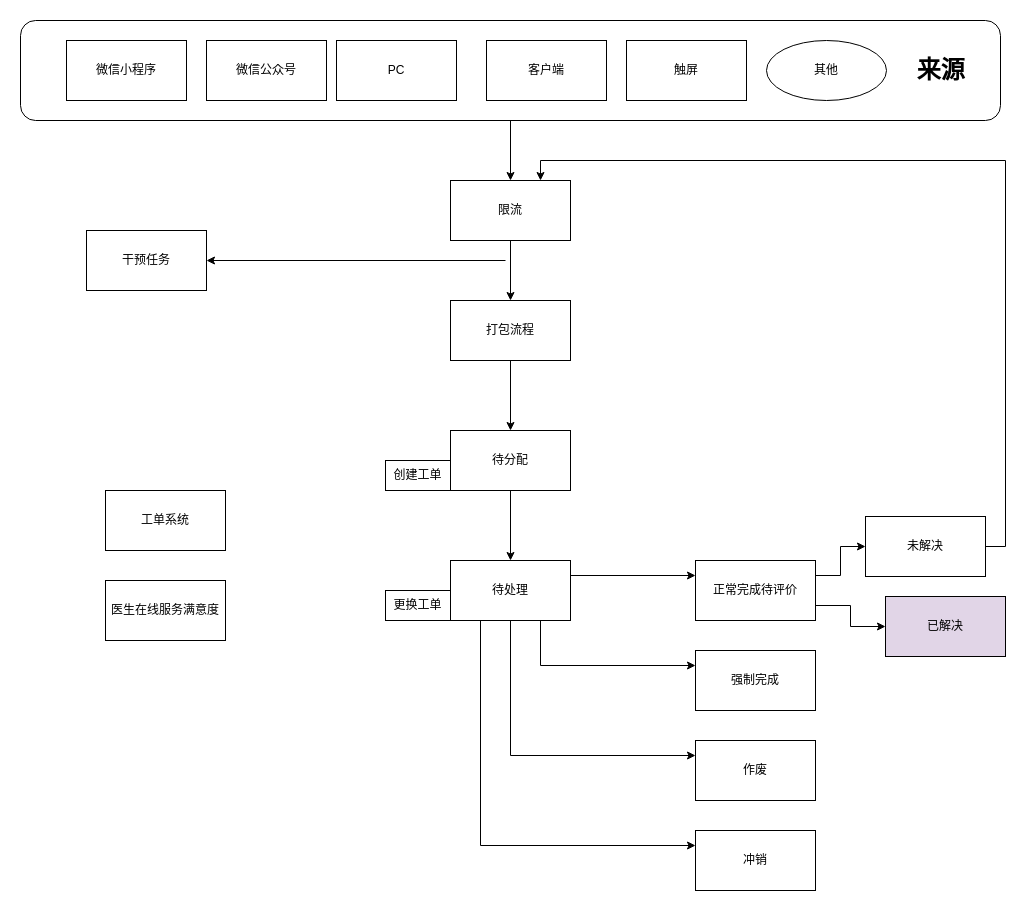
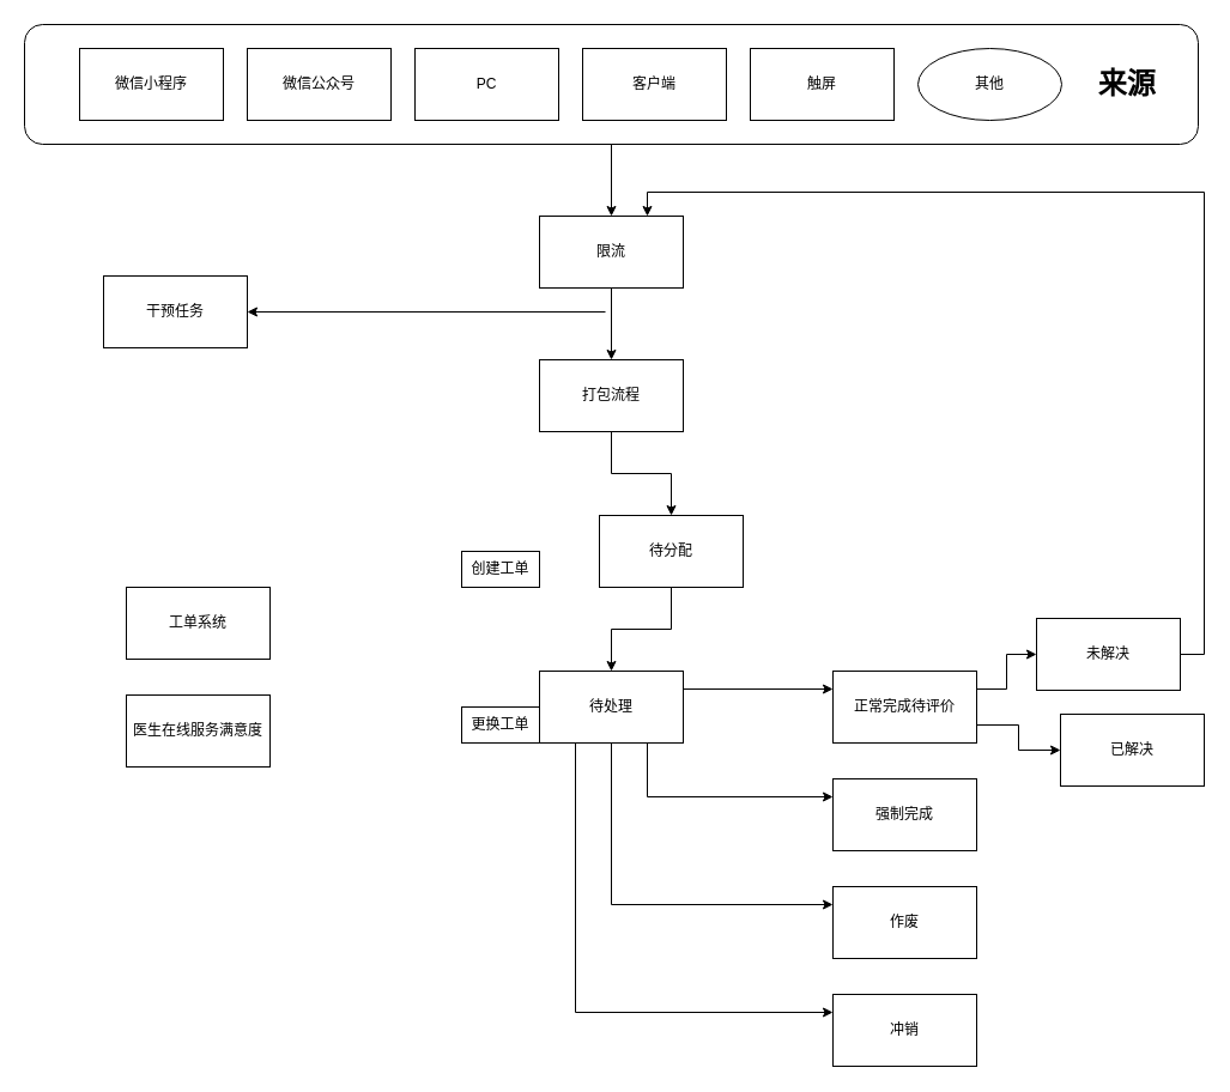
  <mxCell id="0" />
  <mxCell id="1" parent="0" />
  <mxCell id="2" style="edgeStyle=orthogonalEdgeStyle;rounded=0;orthogonalLoop=1;jettySize=auto;html=1;entryX=0.5;entryY=0;entryDx=0;entryDy=0;" parent="1" source="3" target="10" edge="1"><mxGeometry relative="1" as="geometry" /></mxCell>
  <mxCell id="3" value="&lt;h1&gt;来源&amp;nbsp; &amp;nbsp; &amp;nbsp;&lt;/h1&gt;" style="rounded=1;whiteSpace=wrap;html=1;align=right;" parent="1" vertex="1"><mxGeometry x="20" y="20" width="980" height="100" as="geometry" /></mxCell>
  <mxCell id="4" value="微信小程序" style="rounded=0;whiteSpace=wrap;html=1;" parent="1" vertex="1"><mxGeometry x="66" y="40" width="120" height="60" as="geometry" /></mxCell>
  <mxCell id="5" value="微信公众号" style="rounded=0;whiteSpace=wrap;html=1;" parent="1" vertex="1"><mxGeometry x="206" y="40" width="120" height="60" as="geometry" /></mxCell>
- <mxCell id="6" value="PC" style="rounded=0;whiteSpace=wrap;html=1;" parent="1" vertex="1"><mxGeometry x="336" y="40" width="120" height="60" as="geometry" /></mxCell>
+ <mxCell id="6" value="PC" style="rounded=0;whiteSpace=wrap;html=1;" parent="1" vertex="1"><mxGeometry x="346" y="40" width="120" height="60" as="geometry" /></mxCell>
  <mxCell id="7" value="客户端" style="rounded=0;whiteSpace=wrap;html=1;" parent="1" vertex="1"><mxGeometry x="486" y="40" width="120" height="60" as="geometry" /></mxCell>
  <mxCell id="8" value="触屏" style="rounded=0;whiteSpace=wrap;html=1;" parent="1" vertex="1"><mxGeometry x="626" y="40" width="120" height="60" as="geometry" /></mxCell>
  <mxCell id="9" style="edgeStyle=orthogonalEdgeStyle;rounded=0;orthogonalLoop=1;jettySize=auto;html=1;exitX=0.5;exitY=1;exitDx=0;exitDy=0;" parent="1" source="10" target="12" edge="1"><mxGeometry relative="1" as="geometry" /></mxCell>
  <mxCell id="10" value="限流" style="rounded=0;whiteSpace=wrap;html=1;" parent="1" vertex="1"><mxGeometry x="450" y="180" width="120" height="60" as="geometry" /></mxCell>
  <mxCell id="11" style="edgeStyle=orthogonalEdgeStyle;rounded=0;orthogonalLoop=1;jettySize=auto;html=1;exitX=0.5;exitY=1;exitDx=0;exitDy=0;entryX=0.5;entryY=0;entryDx=0;entryDy=0;" parent="1" source="12" target="14" edge="1"><mxGeometry relative="1" as="geometry" /></mxCell>
  <mxCell id="12" value="打包流程" style="rounded=0;whiteSpace=wrap;html=1;" parent="1" vertex="1"><mxGeometry x="450" y="300" width="120" height="60" as="geometry" /></mxCell>
  <mxCell id="13" style="edgeStyle=orthogonalEdgeStyle;rounded=0;orthogonalLoop=1;jettySize=auto;html=1;exitX=0.5;exitY=1;exitDx=0;exitDy=0;entryX=0.5;entryY=0;entryDx=0;entryDy=0;" parent="1" source="14" target="19" edge="1"><mxGeometry relative="1" as="geometry" /></mxCell>
- <mxCell id="14" value="待分配" style="rounded=0;whiteSpace=wrap;html=1;" parent="1" vertex="1"><mxGeometry x="450" y="430" width="120" height="60" as="geometry" /></mxCell>
+ <mxCell id="14" value="待分配" style="rounded=0;whiteSpace=wrap;html=1;" parent="1" vertex="1"><mxGeometry x="500" y="430" width="120" height="60" as="geometry" /></mxCell>
  <mxCell id="15" style="edgeStyle=orthogonalEdgeStyle;rounded=0;orthogonalLoop=1;jettySize=auto;html=1;exitX=1;exitY=0.25;exitDx=0;exitDy=0;entryX=0;entryY=0.25;entryDx=0;entryDy=0;" parent="1" source="19" target="22" edge="1"><mxGeometry relative="1" as="geometry" /></mxCell>
  <mxCell id="16" style="edgeStyle=orthogonalEdgeStyle;rounded=0;orthogonalLoop=1;jettySize=auto;html=1;exitX=0.75;exitY=1;exitDx=0;exitDy=0;entryX=0;entryY=0.25;entryDx=0;entryDy=0;" parent="1" source="19" target="23" edge="1"><mxGeometry relative="1" as="geometry" /></mxCell>
  <mxCell id="17" style="edgeStyle=orthogonalEdgeStyle;rounded=0;orthogonalLoop=1;jettySize=auto;html=1;exitX=0.5;exitY=1;exitDx=0;exitDy=0;entryX=0;entryY=0.25;entryDx=0;entryDy=0;" parent="1" source="19" target="27" edge="1"><mxGeometry relative="1" as="geometry" /></mxCell>
  <mxCell id="18" style="edgeStyle=orthogonalEdgeStyle;rounded=0;orthogonalLoop=1;jettySize=auto;html=1;exitX=0.25;exitY=1;exitDx=0;exitDy=0;entryX=0;entryY=0.25;entryDx=0;entryDy=0;" parent="1" source="19" target="28" edge="1"><mxGeometry relative="1" as="geometry" /></mxCell>
  <mxCell id="19" value="待处理" style="rounded=0;whiteSpace=wrap;html=1;" parent="1" vertex="1"><mxGeometry x="450" y="560" width="120" height="60" as="geometry" /></mxCell>
  <mxCell id="20" style="edgeStyle=orthogonalEdgeStyle;rounded=0;orthogonalLoop=1;jettySize=auto;html=1;exitX=1;exitY=0.25;exitDx=0;exitDy=0;entryX=0;entryY=0.5;entryDx=0;entryDy=0;" parent="1" source="22" target="25" edge="1"><mxGeometry relative="1" as="geometry" /></mxCell>
  <mxCell id="21" style="edgeStyle=orthogonalEdgeStyle;rounded=0;orthogonalLoop=1;jettySize=auto;html=1;exitX=1;exitY=0.75;exitDx=0;exitDy=0;entryX=0;entryY=0.5;entryDx=0;entryDy=0;" parent="1" source="22" target="26" edge="1"><mxGeometry relative="1" as="geometry" /></mxCell>
  <mxCell id="22" value="正常完成待评价" style="rounded=0;whiteSpace=wrap;html=1;" parent="1" vertex="1"><mxGeometry x="695" y="560" width="120" height="60" as="geometry" /></mxCell>
  <mxCell id="23" value="强制完成" style="rounded=0;whiteSpace=wrap;html=1;" parent="1" vertex="1"><mxGeometry x="695" y="650" width="120" height="60" as="geometry" /></mxCell>
  <mxCell id="24" style="edgeStyle=orthogonalEdgeStyle;rounded=0;orthogonalLoop=1;jettySize=auto;html=1;exitX=1;exitY=0.5;exitDx=0;exitDy=0;entryX=0.75;entryY=0;entryDx=0;entryDy=0;" parent="1" source="25" target="10" edge="1"><mxGeometry relative="1" as="geometry" /></mxCell>
  <mxCell id="25" value="未解决" style="rounded=0;whiteSpace=wrap;html=1;" parent="1" vertex="1"><mxGeometry x="865" y="516" width="120" height="60" as="geometry" /></mxCell>
- <mxCell id="26" value="已解决" style="rounded=0;whiteSpace=wrap;html=1;fillColor=#e1d5e7;" parent="1" vertex="1"><mxGeometry x="885" y="596" width="120" height="60" as="geometry" /></mxCell>
+ <mxCell id="26" value="已解决" style="rounded=0;whiteSpace=wrap;html=1;" parent="1" vertex="1"><mxGeometry x="885" y="596" width="120" height="60" as="geometry" /></mxCell>
  <mxCell id="27" value="作废" style="rounded=0;whiteSpace=wrap;html=1;" parent="1" vertex="1"><mxGeometry x="695" y="740" width="120" height="60" as="geometry" /></mxCell>
  <mxCell id="28" value="冲销" style="rounded=0;whiteSpace=wrap;html=1;" parent="1" vertex="1"><mxGeometry x="695" y="830" width="120" height="60" as="geometry" /></mxCell>
  <mxCell id="29" value="其他" style="ellipse;whiteSpace=wrap;html=1;" parent="1" vertex="1"><mxGeometry x="766" y="40" width="120" height="60" as="geometry" /></mxCell>
  <mxCell id="30" value="干预任务" style="rounded=0;whiteSpace=wrap;html=1;" vertex="1" parent="1"><mxGeometry x="86" y="230" width="120" height="60" as="geometry" /></mxCell>
  <mxCell id="31" value="医生在线服务满意度" style="rounded=0;whiteSpace=wrap;html=1;" vertex="1" parent="1"><mxGeometry x="105" y="580" width="120" height="60" as="geometry" /></mxCell>
  <mxCell id="32" value="工单系统" style="rounded=0;whiteSpace=wrap;html=1;" vertex="1" parent="1"><mxGeometry x="105" y="490" width="120" height="60" as="geometry" /></mxCell>
  <mxCell id="33" value="创建工单" style="rounded=0;whiteSpace=wrap;html=1;" vertex="1" parent="1"><mxGeometry x="385" y="460" width="65" height="30" as="geometry" /></mxCell>
  <mxCell id="34" value="更换工单" style="rounded=0;whiteSpace=wrap;html=1;" vertex="1" parent="1"><mxGeometry x="385" y="590" width="65" height="30" as="geometry" /></mxCell>
  <mxCell id="35" value="" style="endArrow=classic;html=1;entryX=1;entryY=0.5;entryDx=0;entryDy=0;" edge="1" parent="1" target="30"><mxGeometry width="50" height="50" relative="1" as="geometry"><mxPoint x="505" y="260" as="sourcePoint" /><mxPoint x="155" y="380" as="targetPoint" /></mxGeometry></mxCell>
